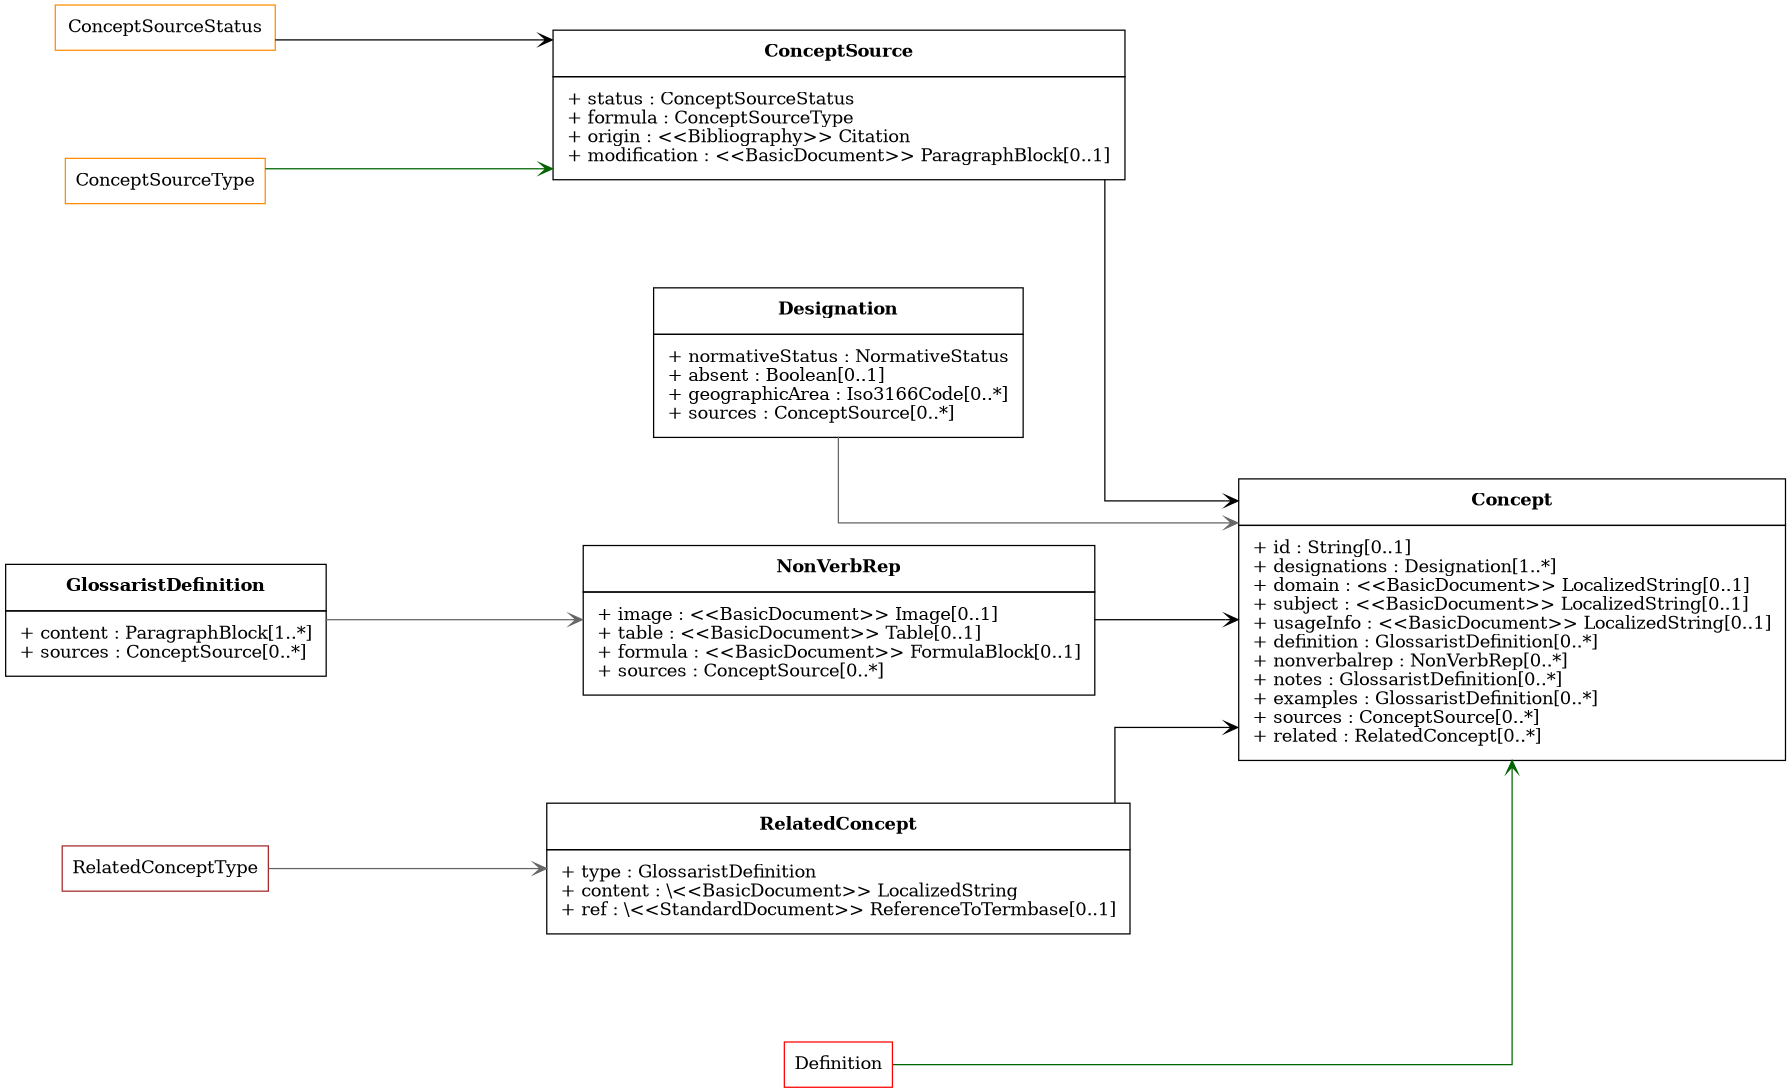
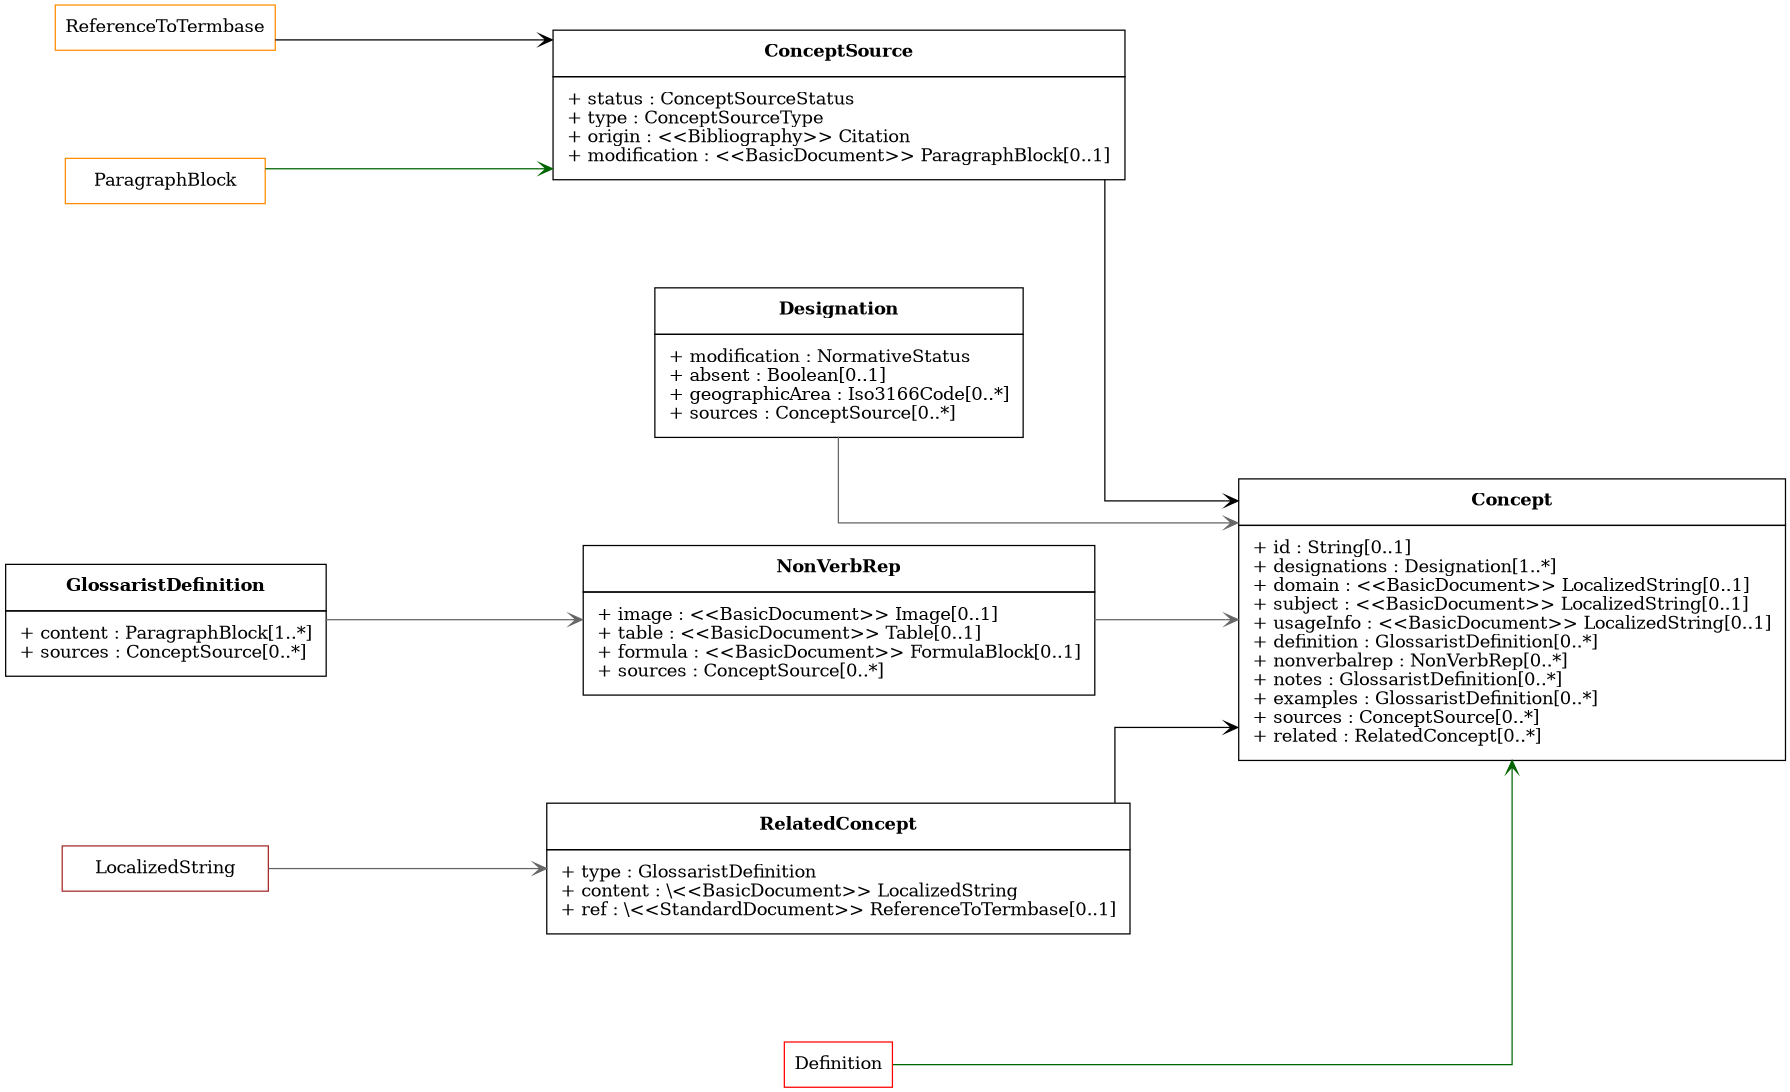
  digraph {
    nodesep="1.2.equally"
    rankdir=LR
    ranksep="1.2.equally"
    splines=ortho
    node [shape=plain]
    edge [arrowhead=vee arrowtail=onormal color=black dir=direct]
    n1 [label=<     <TABLE BORDER="0" CELLBORDER="1" CELLSPACING="0" CELLPADDING="10">     <TR>     <TD><B>Concept</B></TD>   </TR>      <TR>     <TD>           <TABLE BORDER="0" CELLPADDING="0" CELLSPACING="0">             <TR><TD ALIGN="LEFT">+ id : String&#91;0..1&#93;</TD></TR>             <TR><TD ALIGN="LEFT">+ designations : Designation&#91;1..*&#93;</TD></TR>             <TR><TD ALIGN="LEFT">+ domain : &#60;&#60;BasicDocument&#62;&#62; LocalizedString&#91;0..1&#93;</TD></TR>             <TR><TD ALIGN="LEFT">+ subject : &#60;&#60;BasicDocument&#62;&#62; LocalizedString&#91;0..1&#93;</TD></TR>             <TR><TD ALIGN="LEFT">+ usageInfo : &#60;&#60;BasicDocument&#62;&#62; LocalizedString&#91;0..1&#93;</TD></TR>             <TR><TD ALIGN="LEFT">+ definition : GlossaristDefinition&#91;0..*&#93;</TD></TR>             <TR><TD ALIGN="LEFT">+ nonverbalrep : NonVerbRep&#91;0..*&#93;</TD></TR>             <TR><TD ALIGN="LEFT">+ notes : GlossaristDefinition&#91;0..*&#93;</TD></TR>             <TR><TD ALIGN="LEFT">+ examples : GlossaristDefinition&#91;0..*&#93;</TD></TR>             <TR><TD ALIGN="LEFT">+ sources : ConceptSource&#91;0..*&#93;</TD></TR>             <TR><TD ALIGN="LEFT">+ related : RelatedConcept&#91;0..*&#93;</TD></TR>           </TABLE>         </TD>   </TR>      </TABLE>   >]
-   n2 [label=<     <TABLE BORDER="0" CELLBORDER="1" CELLSPACING="0" CELLPADDING="10">     <TR>     <TD><B>ConceptSource</B></TD>   </TR>      <TR>     <TD>           <TABLE BORDER="0" CELLPADDING="0" CELLSPACING="0">             <TR><TD ALIGN="LEFT">+ status : ConceptSourceStatus</TD></TR>             <TR><TD ALIGN="LEFT">+ formula : ConceptSourceType</TD></TR>             <TR><TD ALIGN="LEFT">+ origin : &#60;&#60;Bibliography&#62;&#62; Citation</TD></TR>             <TR><TD ALIGN="LEFT">+ modification : &#60;&#60;BasicDocument&#62;&#62; ParagraphBlock&#91;0..1&#93;</TD></TR>           </TABLE>         </TD>   </TR>      </TABLE>   >]
-   n3 [label=<     <TABLE BORDER="0" CELLBORDER="1" CELLSPACING="0" CELLPADDING="10">     <TR>     <TD><B>Designation</B></TD>   </TR>      <TR>     <TD>           <TABLE BORDER="0" CELLPADDING="0" CELLSPACING="0">             <TR><TD ALIGN="LEFT">+ normativeStatus : NormativeStatus</TD></TR>             <TR><TD ALIGN="LEFT">+ absent : Boolean&#91;0..1&#93;</TD></TR>             <TR><TD ALIGN="LEFT">+ geographicArea : Iso3166Code&#91;0..*&#93;</TD></TR>             <TR><TD ALIGN="LEFT">+ sources : ConceptSource&#91;0..*&#93;</TD></TR>           </TABLE>         </TD>   </TR>      </TABLE>   >]
+   n2 [label=<     <TABLE BORDER="0" CELLBORDER="1" CELLSPACING="0" CELLPADDING="10">     <TR>     <TD><B>ConceptSource</B></TD>   </TR>      <TR>     <TD>           <TABLE BORDER="0" CELLPADDING="0" CELLSPACING="0">             <TR><TD ALIGN="LEFT">+ status : ConceptSourceStatus</TD></TR>             <TR><TD ALIGN="LEFT">+ type : ConceptSourceType</TD></TR>             <TR><TD ALIGN="LEFT">+ origin : &#60;&#60;Bibliography&#62;&#62; Citation</TD></TR>             <TR><TD ALIGN="LEFT">+ modification : &#60;&#60;BasicDocument&#62;&#62; ParagraphBlock&#91;0..1&#93;</TD></TR>           </TABLE>         </TD>   </TR>      </TABLE>   >]
+   n3 [label=<     <TABLE BORDER="0" CELLBORDER="1" CELLSPACING="0" CELLPADDING="10">     <TR>     <TD><B>Designation</B></TD>   </TR>      <TR>     <TD>           <TABLE BORDER="0" CELLPADDING="0" CELLSPACING="0">             <TR><TD ALIGN="LEFT">+ modification : NormativeStatus</TD></TR>             <TR><TD ALIGN="LEFT">+ absent : Boolean&#91;0..1&#93;</TD></TR>             <TR><TD ALIGN="LEFT">+ geographicArea : Iso3166Code&#91;0..*&#93;</TD></TR>             <TR><TD ALIGN="LEFT">+ sources : ConceptSource&#91;0..*&#93;</TD></TR>           </TABLE>         </TD>   </TR>      </TABLE>   >]
    n4 [label=<     <TABLE BORDER="0" CELLBORDER="1" CELLSPACING="0" CELLPADDING="10">     <TR>     <TD><B>GlossaristDefinition</B></TD>   </TR>      <TR>     <TD>           <TABLE BORDER="0" CELLPADDING="0" CELLSPACING="0">             <TR><TD ALIGN="LEFT">+ content : ParagraphBlock&#91;1..*&#93;</TD></TR>             <TR><TD ALIGN="LEFT">+ sources : ConceptSource&#91;0..*&#93;</TD></TR>           </TABLE>         </TD>   </TR>      </TABLE>   >]
    n5 [label=<     <TABLE BORDER="0" CELLBORDER="1" CELLSPACING="0" CELLPADDING="10">     <TR>     <TD><B>NonVerbRep</B></TD>   </TR>      <TR>     <TD>           <TABLE BORDER="0" CELLPADDING="0" CELLSPACING="0">             <TR><TD ALIGN="LEFT">+ image : &#60;&#60;BasicDocument&#62;&#62; Image&#91;0..1&#93;</TD></TR>             <TR><TD ALIGN="LEFT">+ table : &#60;&#60;BasicDocument&#62;&#62; Table&#91;0..1&#93;</TD></TR>             <TR><TD ALIGN="LEFT">+ formula : &#60;&#60;BasicDocument&#62;&#62; FormulaBlock&#91;0..1&#93;</TD></TR>             <TR><TD ALIGN="LEFT">+ sources : ConceptSource&#91;0..*&#93;</TD></TR>           </TABLE>         </TD>   </TR>      </TABLE>   >]
    n6 [label=<     <TABLE BORDER="0" CELLBORDER="1" CELLSPACING="0" CELLPADDING="10">     <TR>     <TD><B>RelatedConcept</B></TD>   </TR>      <TR>     <TD>           <TABLE BORDER="0" CELLPADDING="0" CELLSPACING="0">             <TR><TD ALIGN="LEFT">+ type : GlossaristDefinition</TD></TR>             <TR><TD ALIGN="LEFT">+ content : \&#60;&#60;BasicDocument&#62;&#62; LocalizedString</TD></TR>             <TR><TD ALIGN="LEFT">+ ref : \&#60;&#60;StandardDocument&#62;&#62; ReferenceToTermbase&#91;0..1&#93;</TD></TR>           </TABLE>         </TD>   </TR>      </TABLE>   >]
    Definition [color=red shape=box]
-   ConceptSourceStatus [color=darkorange shape=box]
-   ConceptSourceType [color=darkorange shape=box]
-   RelatedConceptType [color=brown shape=box]
+   ConceptSourceStatus [color=darkorange shape=box label=ReferenceToTermbase]
+   ConceptSourceType [color=darkorange shape=box label=ParagraphBlock]
+   RelatedConceptType [color=brown shape=box label=LocalizedString]
    n2 -> n1
    n3 -> n1 [color=gray40]
    n4 -> n5 [color=gray40]
-   n5 -> n1
+   n5 -> n1 [color=gray40]
    n6 -> n1
    Definition -> n1 [color=darkgreen]
    ConceptSourceStatus -> n2
    ConceptSourceType -> n2 [color=darkgreen]
    RelatedConceptType -> n6 [color=gray40]
  }
